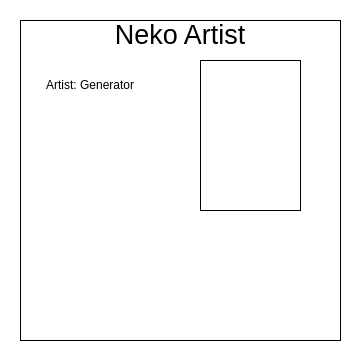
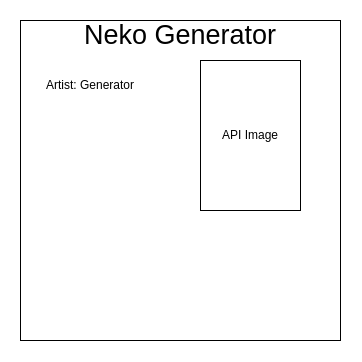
  <mxCell id="0" />
  <mxCell id="1" parent="0" />
  <mxCell id="2" value="" style="whiteSpace=wrap;html=1;aspect=fixed;" vertex="1" parent="1"><mxGeometry x="20" y="20" width="320" height="320" as="geometry" /></mxCell>
- <mxCell id="3" value="&lt;font style=&quot;font-size: 27px&quot;&gt;Neko Artist&lt;/font&gt;" style="text;html=1;strokeColor=none;fillColor=none;align=center;verticalAlign=middle;whiteSpace=wrap;rounded=0;" vertex="1" parent="1"><mxGeometry x="65" y="20" width="230" height="30" as="geometry" /></mxCell>
+ <mxCell id="3" value="&lt;font style=&quot;font-size: 27px&quot;&gt;Neko Generator&lt;/font&gt;" style="text;html=1;strokeColor=none;fillColor=none;align=center;verticalAlign=middle;whiteSpace=wrap;rounded=0;" vertex="1" parent="1"><mxGeometry x="65" y="20" width="230" height="30" as="geometry" /></mxCell>
  <mxCell id="4" value="Artist: Generator" style="text;html=1;strokeColor=none;fillColor=none;align=center;verticalAlign=middle;whiteSpace=wrap;rounded=0;" vertex="1" parent="1"><mxGeometry x="20" y="70" width="140" height="30" as="geometry" /></mxCell>
  <mxCell id="5" value="" style="rounded=0;whiteSpace=wrap;html=1;rotation=90;" vertex="1" parent="1"><mxGeometry x="175" y="85" width="150" height="100" as="geometry" /></mxCell>
+ <mxCell id="6" value="API Image" style="text;html=1;strokeColor=none;fillColor=none;align=center;verticalAlign=middle;whiteSpace=wrap;rounded=0;" vertex="1" parent="1"><mxGeometry x="220" y="120" width="60" height="30" as="geometry" /></mxCell>
